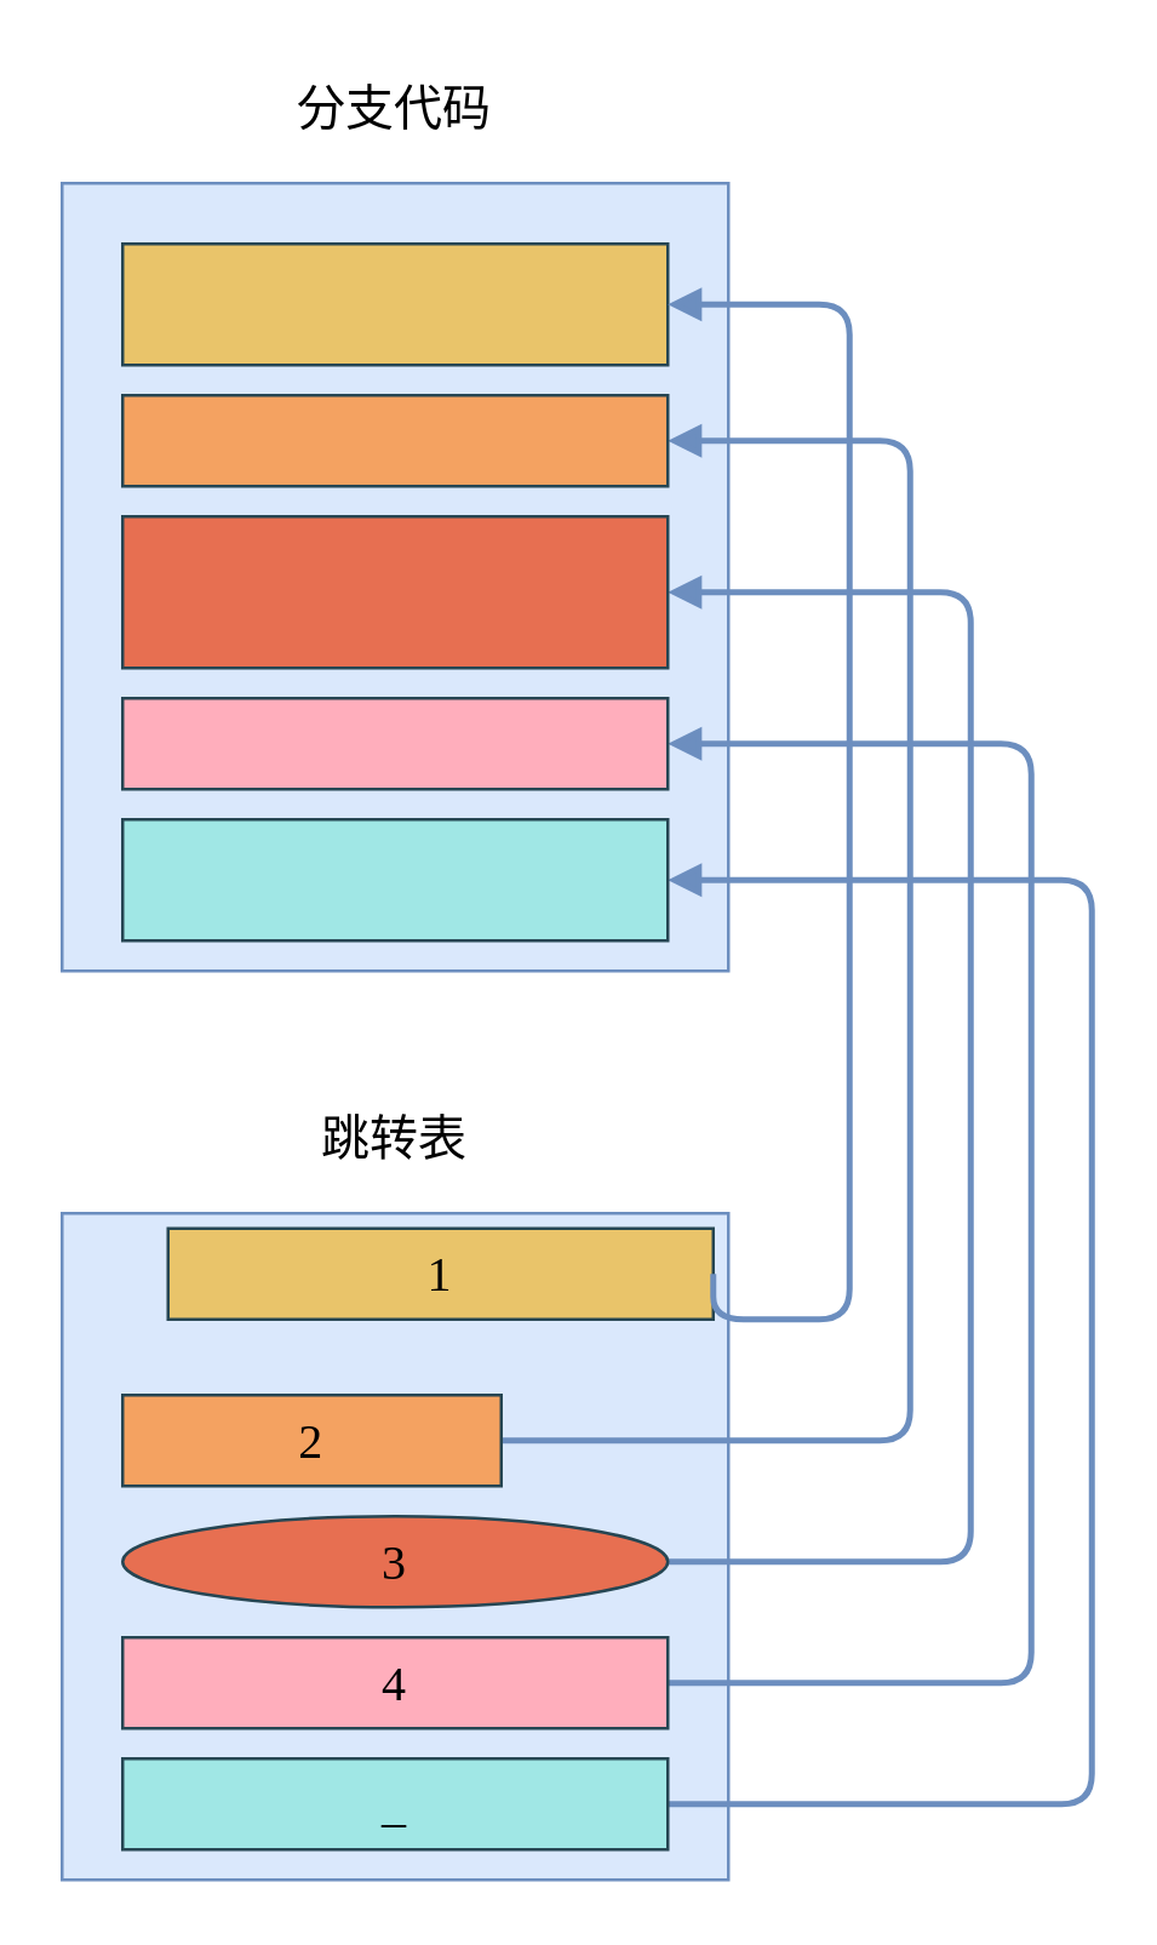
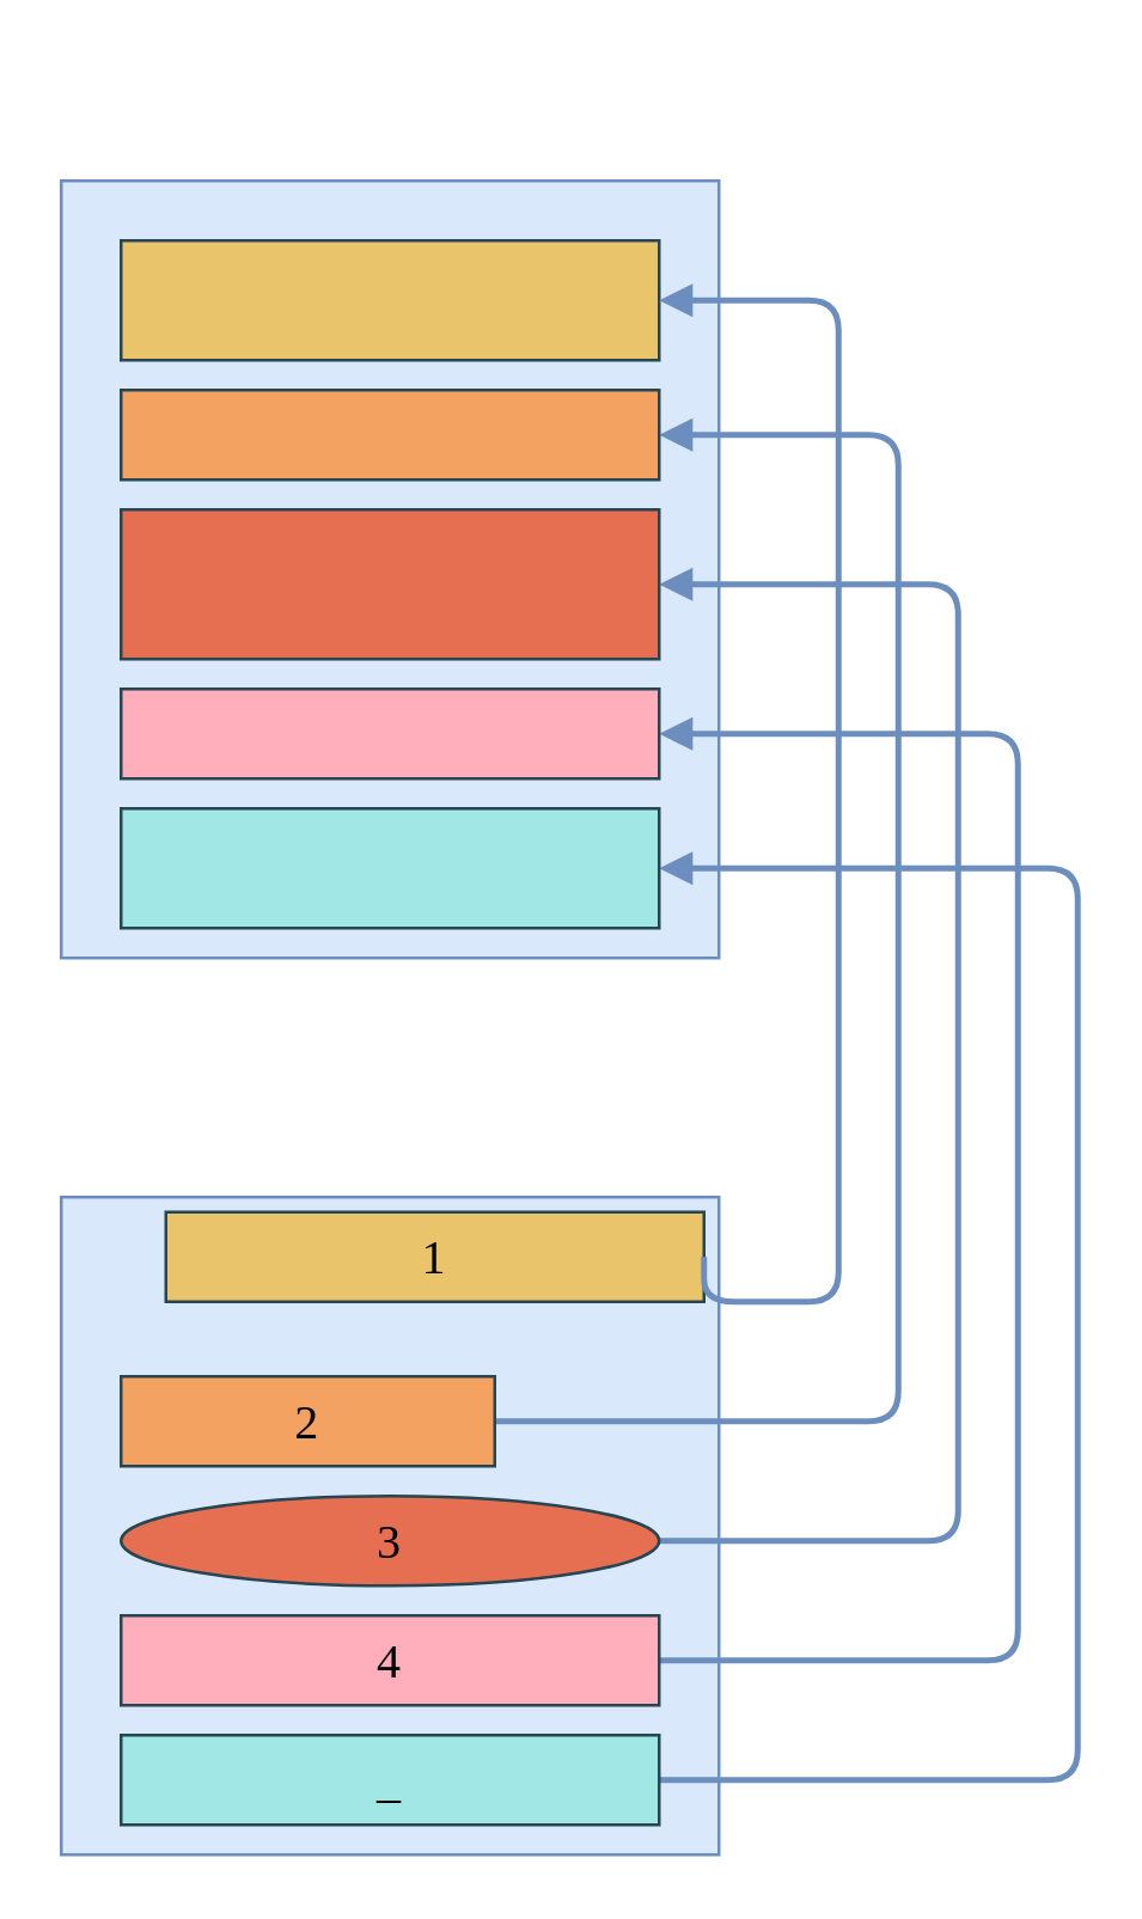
  <mxCell id="0" />
  <mxCell id="1" parent="0" />
  <mxCell id="2" value="" style="rounded=0;whiteSpace=wrap;html=1;shadow=0;strokeColor=#6c8ebf;strokeWidth=1;fontFamily=Ubuntu;fontSize=16;fontStyle=0;fillColor=#dae8fc;" vertex="1" parent="1"><mxGeometry x="20" y="60" width="220" height="260" as="geometry" /></mxCell>
  <mxCell id="3" value="" style="rounded=0;whiteSpace=wrap;html=1;shadow=0;strokeColor=#6c8ebf;strokeWidth=1;fontFamily=Ubuntu;fontSize=16;fontStyle=0;fillColor=#dae8fc;" vertex="1" parent="1"><mxGeometry x="20" y="400" width="220" height="220" as="geometry" /></mxCell>
  <mxCell id="4" style="edgeStyle=orthogonalEdgeStyle;rounded=1;orthogonalLoop=1;jettySize=auto;html=1;entryX=1;entryY=0.5;entryDx=0;entryDy=0;shadow=0;strokeColor=#6c8ebf;strokeWidth=2;fontFamily=Ubuntu;fontSize=14;fontStyle=0;endArrow=block;endFill=1;fillColor=#dae8fc;exitX=1;exitY=0.5;exitDx=0;exitDy=0;" edge="1" parent="1" source="5" target="15"><mxGeometry relative="1" as="geometry"><Array as="points"><mxPoint x="300" y="475" /><mxPoint x="300" y="145" /></Array></mxGeometry></mxCell>
  <mxCell id="5" value="2" style="rounded=0;whiteSpace=wrap;html=1;shadow=0;strokeColor=#264653;strokeWidth=1;fontFamily=Ubuntu;fontSize=16;fontStyle=0;fillColor=#f4a261;" vertex="1" parent="1"><mxGeometry x="40" y="460" width="125" height="30" as="geometry" /></mxCell>
  <mxCell id="6" value="1" style="rounded=0;whiteSpace=wrap;html=1;shadow=0;strokeColor=#264653;strokeWidth=1;fontFamily=Ubuntu;fontSize=16;fontStyle=0;fillColor=#e9c46a;" vertex="1" parent="1"><mxGeometry x="55" y="405" width="180" height="30" as="geometry" /></mxCell>
  <mxCell id="7" style="edgeStyle=orthogonalEdgeStyle;rounded=1;orthogonalLoop=1;jettySize=auto;html=1;entryX=1;entryY=0.5;entryDx=0;entryDy=0;shadow=0;strokeColor=#6c8ebf;strokeWidth=2;fontFamily=Ubuntu;fontSize=14;fontStyle=0;endArrow=block;endFill=1;fillColor=#dae8fc;exitX=1;exitY=0.5;exitDx=0;exitDy=0;" edge="1" parent="1" source="8" target="16"><mxGeometry relative="1" as="geometry"><Array as="points"><mxPoint x="320" y="515" /><mxPoint x="320" y="195" /></Array></mxGeometry></mxCell>
  <mxCell id="8" value="3" style="ellipse;whiteSpace=wrap;html=1;shadow=0;strokeColor=#264653;strokeWidth=1;fontFamily=Ubuntu;fontSize=16;fontStyle=0;fillColor=#e76f51;" vertex="1" parent="1"><mxGeometry x="40" y="500" width="180" height="30" as="geometry" /></mxCell>
  <mxCell id="9" style="edgeStyle=orthogonalEdgeStyle;rounded=1;orthogonalLoop=1;jettySize=auto;html=1;entryX=1;entryY=0.5;entryDx=0;entryDy=0;shadow=0;strokeColor=#6c8ebf;strokeWidth=2;fontFamily=Ubuntu;fontSize=14;fontStyle=0;endArrow=block;endFill=1;fillColor=#dae8fc;exitX=1;exitY=0.5;exitDx=0;exitDy=0;" edge="1" parent="1" source="10" target="17"><mxGeometry relative="1" as="geometry"><Array as="points"><mxPoint x="340" y="555" /><mxPoint x="340" y="245" /></Array></mxGeometry></mxCell>
  <mxCell id="10" value="4" style="rounded=0;whiteSpace=wrap;html=1;shadow=0;strokeColor=#264653;strokeWidth=1;fontFamily=Ubuntu;fontSize=16;fontStyle=0;fillColor=#FFAEBC;" vertex="1" parent="1"><mxGeometry x="40" y="540" width="180" height="30" as="geometry" /></mxCell>
  <mxCell id="11" style="edgeStyle=orthogonalEdgeStyle;rounded=1;orthogonalLoop=1;jettySize=auto;html=1;entryX=1;entryY=0.5;entryDx=0;entryDy=0;shadow=0;strokeColor=#6c8ebf;strokeWidth=2;fontFamily=Ubuntu;fontSize=14;fontStyle=0;endArrow=block;endFill=1;fillColor=#dae8fc;exitX=1;exitY=0.5;exitDx=0;exitDy=0;" edge="1" parent="1" source="12" target="18"><mxGeometry relative="1" as="geometry"><Array as="points"><mxPoint x="360" y="595" /><mxPoint x="360" y="290" /></Array></mxGeometry></mxCell>
  <mxCell id="12" value="_" style="rounded=0;whiteSpace=wrap;html=1;shadow=0;strokeColor=#264653;strokeWidth=1;fontFamily=Ubuntu;fontSize=16;fontStyle=0;fillColor=#A0E7E5;" vertex="1" parent="1"><mxGeometry x="40" y="580" width="180" height="30" as="geometry" /></mxCell>
- <mxCell id="13" value="跳转表" style="text;html=1;align=center;verticalAlign=middle;whiteSpace=wrap;rounded=0;fontFamily=Ubuntu;fontSize=16;fontStyle=0;" vertex="1" parent="1"><mxGeometry x="75" y="360" width="110" height="30" as="geometry" /></mxCell>
  <mxCell id="14" value="" style="rounded=0;whiteSpace=wrap;html=1;shadow=0;strokeColor=#264653;strokeWidth=1;fontFamily=Ubuntu;fontSize=16;fontStyle=0;fillColor=#e9c46a;" vertex="1" parent="1"><mxGeometry x="40" y="80" width="180" height="40" as="geometry" /></mxCell>
  <mxCell id="15" value="" style="rounded=0;whiteSpace=wrap;html=1;shadow=0;strokeColor=#264653;strokeWidth=1;fontFamily=Ubuntu;fontSize=16;fontStyle=0;fillColor=#f4a261;" vertex="1" parent="1"><mxGeometry x="40" y="130" width="180" height="30" as="geometry" /></mxCell>
  <mxCell id="16" value="" style="rounded=0;whiteSpace=wrap;html=1;shadow=0;strokeColor=#264653;strokeWidth=1;fontFamily=Ubuntu;fontSize=16;fontStyle=0;fillColor=#e76f51;" vertex="1" parent="1"><mxGeometry x="40" y="170" width="180" height="50" as="geometry" /></mxCell>
  <mxCell id="17" value="" style="rounded=0;whiteSpace=wrap;html=1;shadow=0;strokeColor=#264653;strokeWidth=1;fontFamily=Ubuntu;fontSize=16;fontStyle=0;fillColor=#FFAEBC;" vertex="1" parent="1"><mxGeometry x="40" y="230" width="180" height="30" as="geometry" /></mxCell>
  <mxCell id="18" value="" style="rounded=0;whiteSpace=wrap;html=1;shadow=0;strokeColor=#264653;strokeWidth=1;fontFamily=Ubuntu;fontSize=16;fontStyle=0;fillColor=#A0E7E5;" vertex="1" parent="1"><mxGeometry x="40" y="270" width="180" height="40" as="geometry" /></mxCell>
- <mxCell id="19" value="分支代码" style="text;html=1;align=center;verticalAlign=middle;whiteSpace=wrap;rounded=0;fontFamily=Ubuntu;fontSize=16;fontStyle=0;" vertex="1" parent="1"><mxGeometry x="75" y="20" width="110" height="30" as="geometry" /></mxCell>
  <mxCell id="20" style="edgeStyle=orthogonalEdgeStyle;rounded=1;orthogonalLoop=1;jettySize=auto;html=1;entryX=1;entryY=0.5;entryDx=0;entryDy=0;shadow=0;strokeColor=#6c8ebf;strokeWidth=2;fontFamily=Ubuntu;fontSize=14;fontStyle=0;endArrow=block;endFill=1;fillColor=#dae8fc;exitX=1;exitY=0.5;exitDx=0;exitDy=0;" edge="1" parent="1" source="6" target="14"><mxGeometry relative="1" as="geometry"><Array as="points"><mxPoint x="280" y="435" /><mxPoint x="280" y="100" /></Array></mxGeometry></mxCell>
